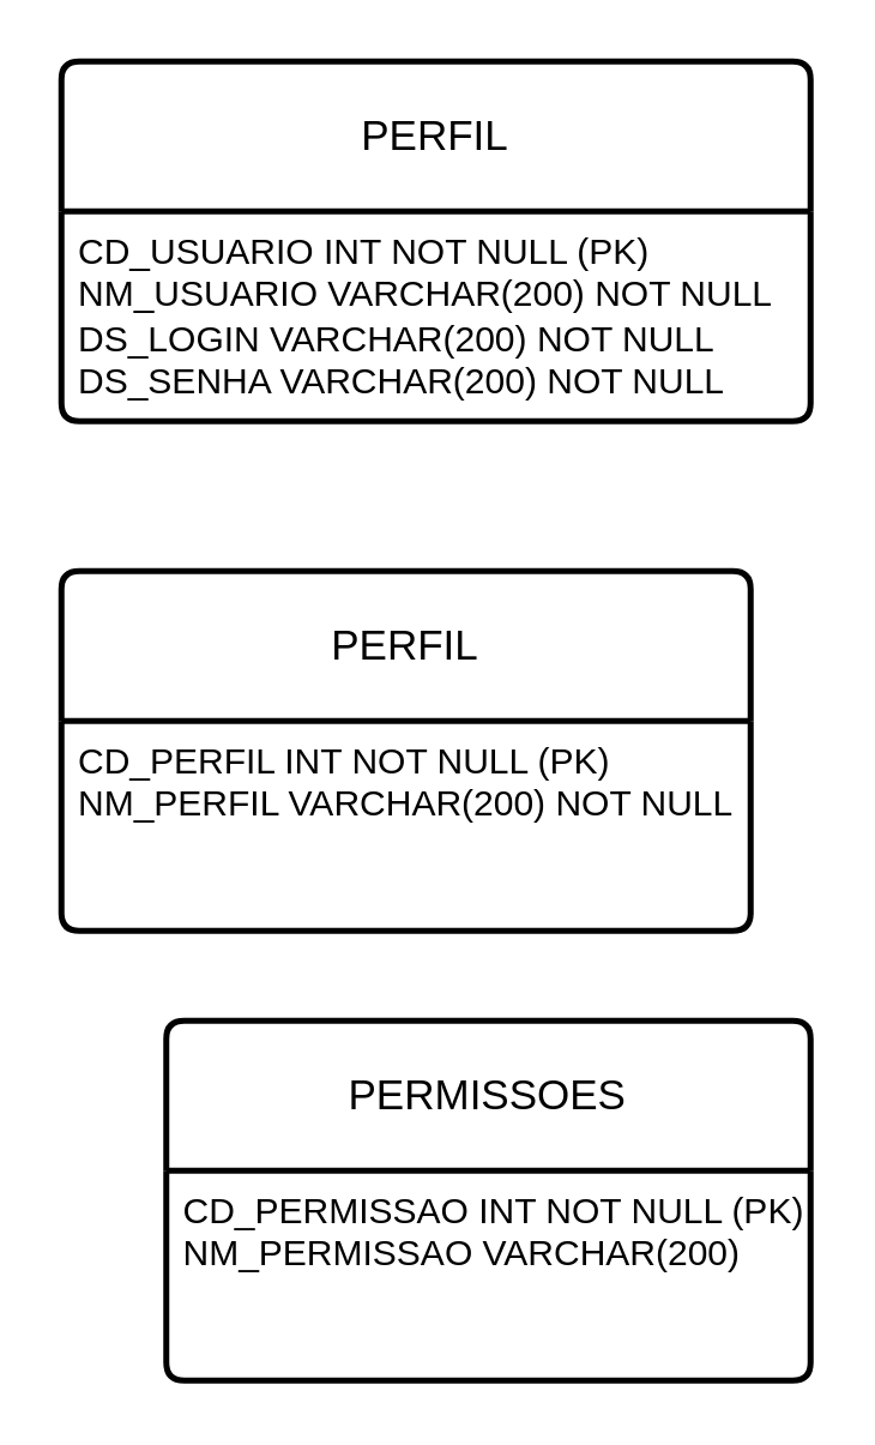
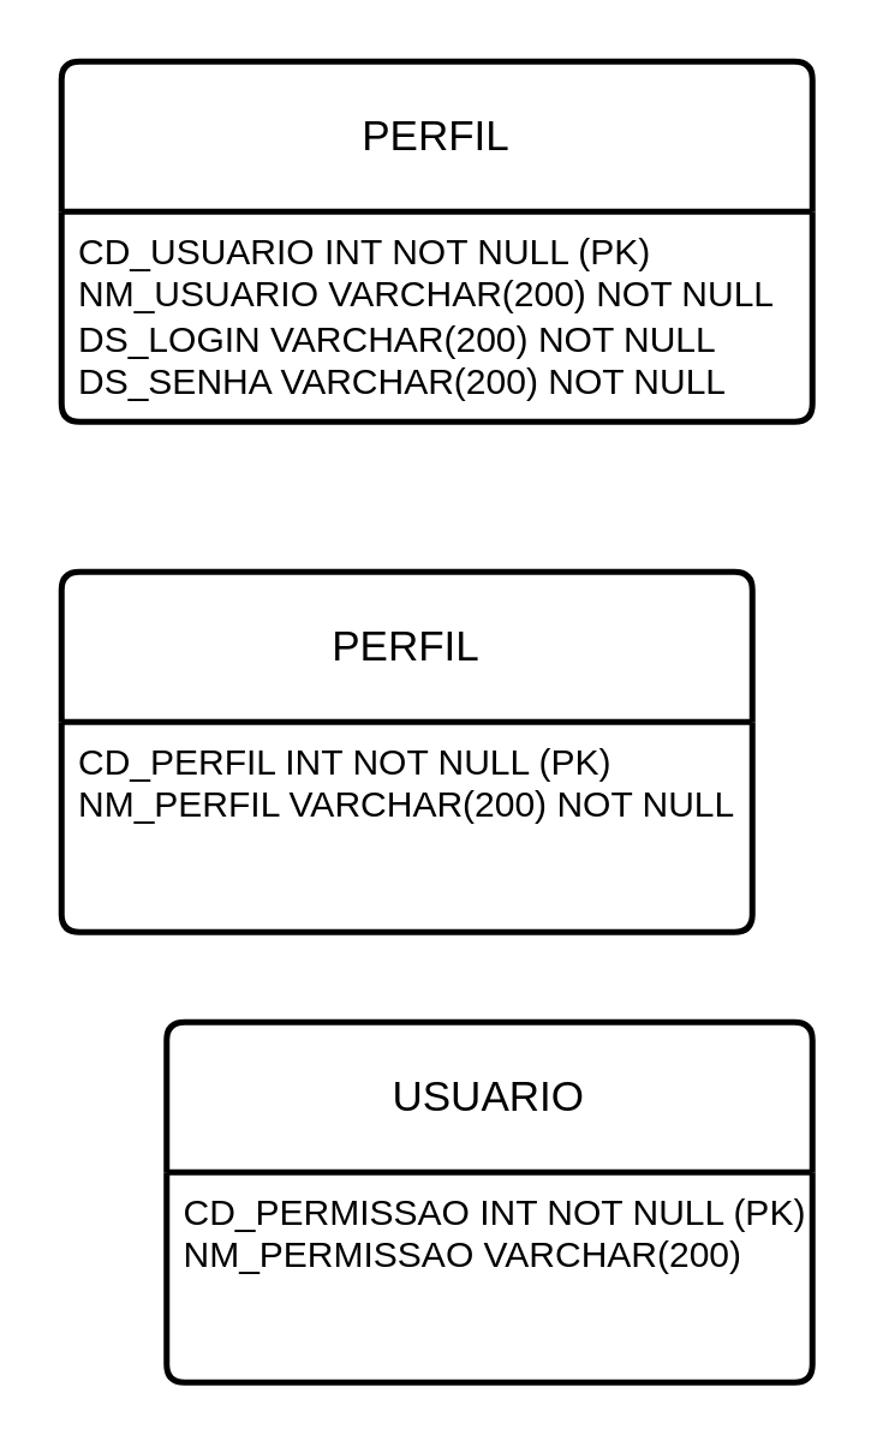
  <mxCell id="0" />
  <mxCell id="1" parent="0" />
  <mxCell id="2" value="PERFIL" style="swimlane;childLayout=stackLayout;horizontal=1;startSize=50;horizontalStack=0;rounded=1;fontSize=14;fontStyle=0;strokeWidth=2;resizeParent=0;resizeLast=1;shadow=0;dashed=0;align=center;arcSize=4;whiteSpace=wrap;html=1;" vertex="1" parent="1"><mxGeometry x="20" y="20" width="250" height="120" as="geometry" /></mxCell>
  <mxCell id="3" value="CD_USUARIO INT NOT NULL (PK)&lt;br&gt;NM_USUARIO VARCHAR(200) NOT NULL&lt;br&gt;DS_LOGIN VARCHAR(200) NOT NULL&lt;br&gt;DS_SENHA VARCHAR(200) NOT NULL" style="align=left;strokeColor=none;fillColor=none;spacingLeft=4;fontSize=12;verticalAlign=top;resizable=0;rotatable=0;part=1;html=1;" vertex="1" parent="2"><mxGeometry y="50" width="250" height="70" as="geometry" /></mxCell>
  <mxCell id="4" value="PERFIL" style="swimlane;childLayout=stackLayout;horizontal=1;startSize=50;horizontalStack=0;rounded=1;fontSize=14;fontStyle=0;strokeWidth=2;resizeParent=0;resizeLast=1;shadow=0;dashed=0;align=center;arcSize=4;whiteSpace=wrap;html=1;" vertex="1" parent="1"><mxGeometry x="20" y="190" width="230" height="120" as="geometry" /></mxCell>
  <mxCell id="5" value="CD_PERFIL INT NOT NULL (PK)&lt;br&gt;NM_PERFIL VARCHAR(200) NOT NULL&lt;br&gt;" style="align=left;strokeColor=none;fillColor=none;spacingLeft=4;fontSize=12;verticalAlign=top;resizable=0;rotatable=0;part=1;html=1;" vertex="1" parent="4"><mxGeometry y="50" width="230" height="70" as="geometry" /></mxCell>
- <mxCell id="6" value="PERMISSOES" style="swimlane;childLayout=stackLayout;horizontal=1;startSize=50;horizontalStack=0;rounded=1;fontSize=14;fontStyle=0;strokeWidth=2;resizeParent=0;resizeLast=1;shadow=0;dashed=0;align=center;arcSize=4;whiteSpace=wrap;html=1;" vertex="1" parent="1"><mxGeometry x="55" y="340" width="215" height="120" as="geometry" /></mxCell>
+ <mxCell id="6" value="USUARIO" style="swimlane;childLayout=stackLayout;horizontal=1;startSize=50;horizontalStack=0;rounded=1;fontSize=14;fontStyle=0;strokeWidth=2;resizeParent=0;resizeLast=1;shadow=0;dashed=0;align=center;arcSize=4;whiteSpace=wrap;html=1;" vertex="1" parent="1"><mxGeometry x="55" y="340" width="215" height="120" as="geometry" /></mxCell>
  <mxCell id="7" value="CD_PERMISSAO INT NOT NULL (PK)&lt;br&gt;NM_PERMISSAO VARCHAR(200)" style="align=left;strokeColor=none;fillColor=none;spacingLeft=4;fontSize=12;verticalAlign=top;resizable=0;rotatable=0;part=1;html=1;" vertex="1" parent="6"><mxGeometry y="50" width="215" height="70" as="geometry" /></mxCell>
